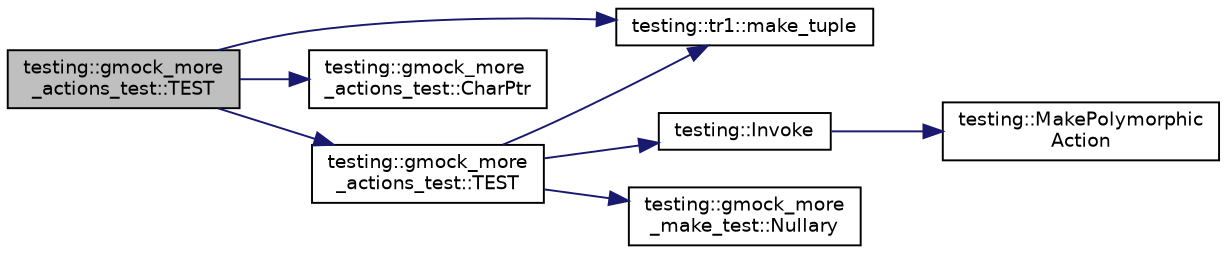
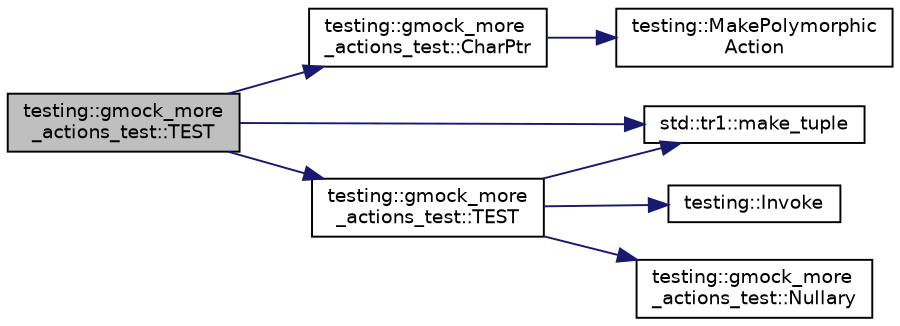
  digraph {
    rankdir=LR
    node [color=black fillcolor=white fontname=Helvetica fontsize=10 shape=record style=filled]
    edge [color=midnightblue fontname=Helvetica fontsize=10 labelfontname=Helvetica labelfontsize=10 style=solid]
    n1 [fillcolor=grey75 fontcolor=black height=0.2 label="testing::gmock_more\l_actions_test::TEST" width=0.4]
-   n2 [height=0.2 label="testing::tr1::make_tuple" width=0.4]
+   n2 [height=0.2 label="std::tr1::make_tuple" width=0.4]
    n3 [height=0.2 label="testing::gmock_more\l_actions_test::CharPtr" width=0.4]
    n4 [height=0.2 label="testing::gmock_more\l_actions_test::TEST" width=0.4]
    n5 [height=0.2 label="testing::Invoke" width=0.4]
-   n6 [height=0.2 label="testing::gmock_more\l_make_test::Nullary" width=0.4]
+   n6 [height=0.2 label="testing::gmock_more\l_actions_test::Nullary" width=0.4]
    n7 [height=0.2 label="testing::MakePolymorphic\lAction" width=0.4]
    n1 -> n2
    n1 -> n3
    n1 -> n4
    n4 -> n2
    n4 -> n5
    n4 -> n6
-   n5 -> n7
+   n3 -> n7
  }
